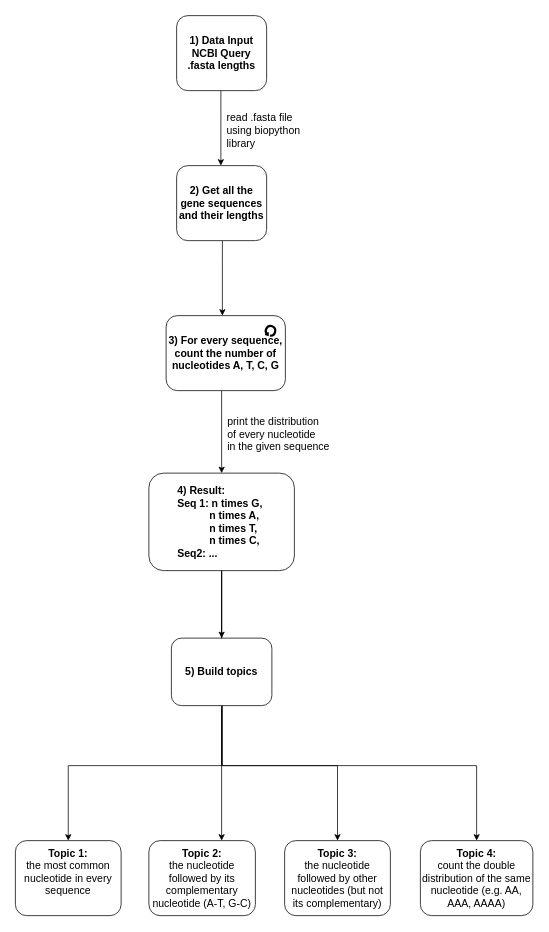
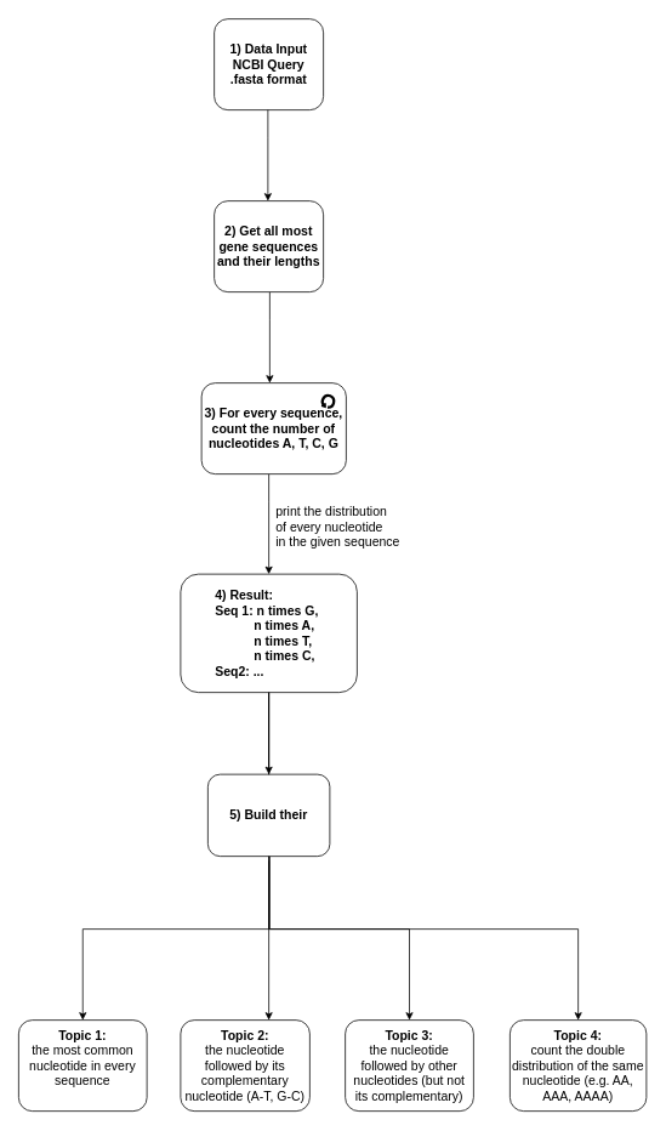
  <mxCell id="0" style=";html=1;" />
  <mxCell id="1" style=";html=1;" parent="0" />
- <mxCell id="2" value="&lt;div style=&quot;font-size: 14px&quot;&gt;&lt;font style=&quot;font-size: 14px&quot;&gt;&lt;b&gt;1) Data Input&lt;/b&gt;&lt;/font&gt;&lt;/div&gt;&lt;div style=&quot;font-size: 14px&quot;&gt;&lt;font style=&quot;font-size: 14px&quot;&gt;&lt;b&gt;NCBI Query&lt;/b&gt;&lt;/font&gt;&lt;/div&gt;&lt;div style=&quot;font-size: 14px&quot;&gt;&lt;font style=&quot;font-size: 14px&quot;&gt;&lt;b&gt;.fasta lengths&lt;/b&gt;&lt;br&gt;&lt;/font&gt;&lt;/div&gt;" style="shape=rect;html=1;rounded=1;whiteSpace=wrap;" parent="1" vertex="1"><mxGeometry x="235" y="20" width="120" height="100" as="geometry" /></mxCell>
+ <mxCell id="2" value="&lt;div style=&quot;font-size: 14px&quot;&gt;&lt;font style=&quot;font-size: 14px&quot;&gt;&lt;b&gt;1) Data Input&lt;/b&gt;&lt;/font&gt;&lt;/div&gt;&lt;div style=&quot;font-size: 14px&quot;&gt;&lt;font style=&quot;font-size: 14px&quot;&gt;&lt;b&gt;NCBI Query&lt;/b&gt;&lt;/font&gt;&lt;/div&gt;&lt;div style=&quot;font-size: 14px&quot;&gt;&lt;font style=&quot;font-size: 14px&quot;&gt;&lt;b&gt;.fasta format&lt;/b&gt;&lt;br&gt;&lt;/font&gt;&lt;/div&gt;" style="shape=rect;html=1;rounded=1;whiteSpace=wrap;" parent="1" vertex="1"><mxGeometry x="235" y="20" width="120" height="100" as="geometry" /></mxCell>
  <mxCell id="3" value="" style="edgeStyle=orthogonalEdgeStyle;rounded=0;orthogonalLoop=1;jettySize=auto;html=1;spacingRight=2;" parent="1" source="4" target="6" edge="1"><mxGeometry relative="1" as="geometry"><Array as="points"><mxPoint x="296" y="350" /><mxPoint x="296" y="350" /></Array></mxGeometry></mxCell>
- <mxCell id="4" value="&lt;font style=&quot;font-size: 14px&quot;&gt;&lt;b&gt;2) Get all the gene sequences and their lengths&lt;/b&gt;&lt;/font&gt;" style="shape=rect;html=1;rounded=1;whiteSpace=wrap;spacingLeft=2;spacingRight=2;" parent="1" vertex="1"><mxGeometry x="235" y="220" width="120" height="100" as="geometry" /></mxCell>
+ <mxCell id="4" value="&lt;font style=&quot;font-size: 14px&quot;&gt;&lt;b&gt;2) Get all most gene sequences and their lengths&lt;/b&gt;&lt;/font&gt;" style="shape=rect;html=1;rounded=1;whiteSpace=wrap;spacingLeft=2;spacingRight=2;" parent="1" vertex="1"><mxGeometry x="235" y="220" width="120" height="100" as="geometry" /></mxCell>
  <mxCell id="5" value="" style="edgeStyle=orthogonalEdgeStyle;rounded=0;orthogonalLoop=1;jettySize=auto;html=1;" parent="1" source="6" target="8" edge="1"><mxGeometry relative="1" as="geometry"><Array as="points"><mxPoint x="295" y="550" /><mxPoint x="295" y="550" /></Array></mxGeometry></mxCell>
  <mxCell id="6" value="&lt;font style=&quot;font-size: 14px&quot;&gt;&lt;b&gt;3) For every sequence, count the number of nucleotides A, T, C, G&lt;/b&gt;&lt;/font&gt;" style="shape=rect;html=1;rounded=1;whiteSpace=wrap;spacingLeft=2;spacingRight=2;" parent="1" vertex="1"><mxGeometry x="221" y="420" width="159" height="100" as="geometry" /></mxCell>
  <mxCell id="7" style="edgeStyle=orthogonalEdgeStyle;rounded=0;orthogonalLoop=1;jettySize=auto;html=1;exitX=0.5;exitY=1;exitDx=0;exitDy=0;entryX=0.5;entryY=0;entryDx=0;entryDy=0;" edge="1" parent="1" source="8" target="16"><mxGeometry relative="1" as="geometry" /></mxCell>
  <mxCell id="8" value="&lt;div style=&quot;text-align: left ; font-size: 14px&quot;&gt;&lt;font style=&quot;font-size: 14px&quot;&gt;&lt;b&gt;4) Result:&amp;nbsp;&lt;/b&gt;&lt;/font&gt;&lt;/div&gt;&lt;div style=&quot;text-align: left ; font-size: 14px&quot;&gt;&lt;span&gt;&lt;font style=&quot;font-size: 14px&quot;&gt;&lt;b&gt;Seq 1: n times G,&amp;nbsp;&lt;/b&gt;&lt;/font&gt;&lt;/span&gt;&lt;/div&gt;&lt;div style=&quot;text-align: left ; font-size: 14px&quot;&gt;&lt;span&gt;&lt;font style=&quot;font-size: 14px&quot;&gt;&lt;b&gt;&amp;nbsp; &amp;nbsp; &amp;nbsp; &amp;nbsp; &amp;nbsp; &amp;nbsp;n times A,&amp;nbsp;&lt;/b&gt;&lt;/font&gt;&lt;/span&gt;&lt;/div&gt;&lt;div style=&quot;text-align: left ; font-size: 14px&quot;&gt;&lt;span&gt;&lt;font style=&quot;font-size: 14px&quot;&gt;&lt;b&gt;&amp;nbsp; &amp;nbsp; &amp;nbsp; &amp;nbsp; &amp;nbsp; &amp;nbsp;n times T,&lt;/b&gt;&lt;/font&gt;&lt;/span&gt;&lt;/div&gt;&lt;div style=&quot;text-align: left ; font-size: 14px&quot;&gt;&lt;span&gt;&lt;font style=&quot;font-size: 14px&quot;&gt;&lt;b&gt;&amp;nbsp; &amp;nbsp; &amp;nbsp; &amp;nbsp; &amp;nbsp; &amp;nbsp;n times C,&lt;/b&gt;&lt;/font&gt;&lt;/span&gt;&lt;/div&gt;&lt;div style=&quot;text-align: left ; font-size: 14px&quot;&gt;&lt;font style=&quot;font-size: 14px&quot;&gt;&lt;b&gt;Seq2: ...&lt;/b&gt;&lt;/font&gt;&lt;/div&gt;" style="shape=rect;html=1;rounded=1;whiteSpace=wrap;" parent="1" vertex="1"><mxGeometry x="198" y="630" width="194" height="130" as="geometry" /></mxCell>
- <mxCell id="9" value="&lt;font style=&quot;font-size: 14px&quot;&gt;read .fasta file &lt;br&gt;using biopython &lt;br&gt;library&lt;/font&gt;" style="text;html=1;resizable=0;points=[];autosize=1;align=left;verticalAlign=top;spacingTop=-4;" parent="1" vertex="1"><mxGeometry x="300" y="145" width="120" height="50" as="geometry" /></mxCell>
  <mxCell id="10" value="&lt;div style=&quot;text-align: center ; font-size: 14px&quot;&gt;&lt;b&gt;&lt;font style=&quot;font-size: 14px&quot;&gt;Topic 1:&lt;/font&gt;&lt;/b&gt;&lt;/div&gt;&lt;div style=&quot;text-align: center ; font-size: 14px&quot;&gt;&lt;font style=&quot;font-size: 14px&quot;&gt;&lt;span&gt;the most common nucleotide in every sequence&lt;/span&gt;&lt;br&gt;&lt;/font&gt;&lt;/div&gt;&lt;div style=&quot;text-align: center ; font-size: 14px&quot;&gt;&lt;br&gt;&lt;/div&gt;" style="shape=rect;html=1;rounded=1;whiteSpace=wrap;" vertex="1" parent="1"><mxGeometry x="20" y="1120" width="141" height="100" as="geometry" /></mxCell>
  <mxCell id="11" value="&lt;div style=&quot;text-align: center ; font-size: 14px&quot;&gt;&lt;b&gt;&lt;font style=&quot;font-size: 14px&quot;&gt;Topic 2:&lt;/font&gt;&lt;/b&gt;&lt;/div&gt;&lt;div style=&quot;text-align: center ; font-size: 14px&quot;&gt;&lt;font style=&quot;font-size: 14px&quot;&gt;the nucleotide followed by its complementary nucleotide (A-T, G-C)&lt;/font&gt;&lt;/div&gt;" style="shape=rect;html=1;rounded=1;whiteSpace=wrap;spacingLeft=2;spacingRight=2;" vertex="1" parent="1"><mxGeometry x="198" y="1120" width="142" height="100" as="geometry" /></mxCell>
  <mxCell id="12" value="&lt;div style=&quot;text-align: center ; font-size: 14px&quot;&gt;&lt;b&gt;&lt;font style=&quot;font-size: 14px&quot;&gt;Topic 3:&lt;/font&gt;&lt;/b&gt;&lt;/div&gt;&lt;div style=&quot;text-align: center ; font-size: 14px&quot;&gt;&lt;font style=&quot;font-size: 14px&quot;&gt;the nucleotide followed by other nucleotides (but not its complementary)&lt;/font&gt;&lt;/div&gt;" style="shape=rect;html=1;rounded=1;whiteSpace=wrap;" vertex="1" parent="1"><mxGeometry x="379" y="1120" width="141" height="100" as="geometry" /></mxCell>
  <mxCell id="13" value="&lt;div style=&quot;text-align: center ; font-size: 14px&quot;&gt;&lt;b&gt;&lt;font style=&quot;font-size: 14px&quot;&gt;Topic 4:&lt;/font&gt;&lt;/b&gt;&lt;/div&gt;&lt;div style=&quot;text-align: center ; font-size: 14px&quot;&gt;&lt;font style=&quot;font-size: 14px&quot;&gt;count the double distribution of the same nucleotide (e.g. AA, AAA, AAAA)&lt;/font&gt;&lt;/div&gt;" style="shape=rect;html=1;rounded=1;whiteSpace=wrap;" vertex="1" parent="1"><mxGeometry x="560" y="1120" width="150" height="100" as="geometry" /></mxCell>
  <mxCell id="14" value="" style="edgeStyle=orthogonalEdgeStyle;rounded=0;orthogonalLoop=1;jettySize=auto;html=1;exitX=0.5;exitY=1;exitDx=0;exitDy=0;" edge="1" parent="1" source="8" target="11"><mxGeometry relative="1" as="geometry"><mxPoint x="112" y="705" as="sourcePoint" /><mxPoint x="208" y="705" as="targetPoint" /><Array as="points"><mxPoint x="295" y="1020" /><mxPoint x="295" y="1020" /></Array></mxGeometry></mxCell>
  <mxCell id="15" value="" style="edgeStyle=orthogonalEdgeStyle;rounded=0;orthogonalLoop=1;jettySize=auto;html=1;exitX=0.5;exitY=1;exitDx=0;exitDy=0;entryX=0.5;entryY=0;entryDx=0;entryDy=0;" edge="1" parent="1" source="8" target="12"><mxGeometry relative="1" as="geometry"><mxPoint x="160" y="-775" as="sourcePoint" /><mxPoint x="256" y="-775" as="targetPoint" /><Array as="points"><mxPoint x="295" y="940" /><mxPoint x="296" y="940" /><mxPoint x="296" y="1020" /><mxPoint x="450" y="1020" /></Array></mxGeometry></mxCell>
- <mxCell id="16" value="&lt;div style=&quot;text-align: left&quot;&gt;&lt;font style=&quot;font-size: 14px&quot;&gt;&lt;b&gt;5) Build topics&lt;/b&gt;&lt;/font&gt;&lt;/div&gt;" style="shape=rect;html=1;rounded=1;whiteSpace=wrap;" vertex="1" parent="1"><mxGeometry x="228" y="850" width="134" height="90" as="geometry" /></mxCell>
+ <mxCell id="16" value="&lt;div style=&quot;text-align: left&quot;&gt;&lt;font style=&quot;font-size: 14px&quot;&gt;&lt;b&gt;5) Build their&lt;/b&gt;&lt;/font&gt;&lt;/div&gt;" style="shape=rect;html=1;rounded=1;whiteSpace=wrap;" vertex="1" parent="1"><mxGeometry x="228" y="850" width="134" height="90" as="geometry" /></mxCell>
  <mxCell id="17" value="" style="shape=mxgraph.bpmn.loop;html=1;outlineConnect=0;fontStyle=1;labelBorderColor=#000000;strokeWidth=3;" vertex="1" parent="1"><mxGeometry x="353" y="433" width="14" height="14" as="geometry" /></mxCell>
  <mxCell id="18" value="" style="edgeStyle=orthogonalEdgeStyle;rounded=0;orthogonalLoop=1;jettySize=auto;html=1;exitX=0.5;exitY=1;exitDx=0;exitDy=0;entryX=0.5;entryY=0;entryDx=0;entryDy=0;" edge="1" parent="1" source="16" target="10"><mxGeometry relative="1" as="geometry"><mxPoint x="305" y="770" as="sourcePoint" /><mxPoint x="305" y="1130" as="targetPoint" /><Array as="points"><mxPoint x="295" y="1020" /><mxPoint x="91" y="1020" /></Array></mxGeometry></mxCell>
  <mxCell id="19" value="" style="edgeStyle=orthogonalEdgeStyle;rounded=0;orthogonalLoop=1;jettySize=auto;html=1;entryX=0.5;entryY=0;entryDx=0;entryDy=0;" edge="1" parent="1" target="13"><mxGeometry relative="1" as="geometry"><mxPoint x="295" y="945" as="sourcePoint" /><mxPoint x="456" y="1130" as="targetPoint" /><Array as="points"><mxPoint x="295" y="1020" /><mxPoint x="635" y="1020" /></Array></mxGeometry></mxCell>
  <mxCell id="20" value="" style="edgeStyle=orthogonalEdgeStyle;rounded=0;orthogonalLoop=1;jettySize=auto;html=1;spacingRight=2;" edge="1" parent="1"><mxGeometry relative="1" as="geometry"><mxPoint x="294" y="120" as="sourcePoint" /><mxPoint x="294" y="220" as="targetPoint" /><Array as="points"><mxPoint x="294" y="150" /><mxPoint x="294" y="150" /></Array></mxGeometry></mxCell>
  <mxCell id="21" value="&lt;font style=&quot;font-size: 14px&quot;&gt;print the distribution&lt;br&gt;of every nucleotide&amp;nbsp;&lt;br&gt;in the given sequence&lt;/font&gt;&lt;br&gt;" style="text;html=1;resizable=0;points=[];autosize=1;align=left;verticalAlign=top;spacingTop=-4;" vertex="1" parent="1"><mxGeometry x="300.5" y="550" width="150" height="50" as="geometry" /></mxCell>
